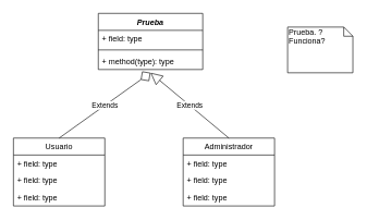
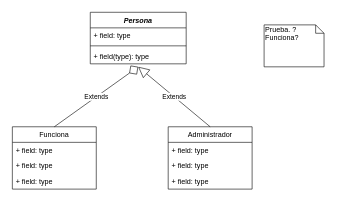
  <mxCell id="0" />
  <mxCell id="1" parent="0" />
- <mxCell id="2" value="Prueba" style="swimlane;fontStyle=3;align=center;verticalAlign=top;childLayout=stackLayout;horizontal=1;startSize=26;horizontalStack=0;resizeParent=1;resizeParentMax=0;resizeLast=0;collapsible=1;marginBottom=0;" vertex="1" parent="1"><mxGeometry x="150" y="20" width="160" height="86" as="geometry" /></mxCell>
+ <mxCell id="2" value="Persona" style="swimlane;fontStyle=3;align=center;verticalAlign=top;childLayout=stackLayout;horizontal=1;startSize=26;horizontalStack=0;resizeParent=1;resizeParentMax=0;resizeLast=0;collapsible=1;marginBottom=0;" vertex="1" parent="1"><mxGeometry x="150" y="20" width="160" height="86" as="geometry" /></mxCell>
  <mxCell id="3" value="+ field: type" style="text;strokeColor=none;fillColor=none;align=left;verticalAlign=top;spacingLeft=4;spacingRight=4;overflow=hidden;rotatable=0;points=[[0,0.5],[1,0.5]];portConstraint=eastwest;" vertex="1" parent="2"><mxGeometry y="26" width="160" height="26" as="geometry" /></mxCell>
  <mxCell id="4" value="" style="line;strokeWidth=1;fillColor=none;align=left;verticalAlign=middle;spacingTop=-1;spacingLeft=3;spacingRight=3;rotatable=0;labelPosition=right;points=[];portConstraint=eastwest;" vertex="1" parent="2"><mxGeometry y="52" width="160" height="8" as="geometry" /></mxCell>
- <mxCell id="5" value="+ method(type): type" style="text;strokeColor=none;fillColor=none;align=left;verticalAlign=top;spacingLeft=4;spacingRight=4;overflow=hidden;rotatable=0;points=[[0,0.5],[1,0.5]];portConstraint=eastwest;" vertex="1" parent="2"><mxGeometry y="60" width="160" height="26" as="geometry" /></mxCell>
- <mxCell id="6" value="Usuario" style="swimlane;fontStyle=0;childLayout=stackLayout;horizontal=1;startSize=26;fillColor=none;horizontalStack=0;resizeParent=1;resizeParentMax=0;resizeLast=0;collapsible=1;marginBottom=0;" vertex="1" parent="1"><mxGeometry x="20" y="211" width="140" height="104" as="geometry" /></mxCell>
+ <mxCell id="5" value="+ field(type): type" style="text;strokeColor=none;fillColor=none;align=left;verticalAlign=top;spacingLeft=4;spacingRight=4;overflow=hidden;rotatable=0;points=[[0,0.5],[1,0.5]];portConstraint=eastwest;" vertex="1" parent="2"><mxGeometry y="60" width="160" height="26" as="geometry" /></mxCell>
+ <mxCell id="6" value="Funciona" style="swimlane;fontStyle=0;childLayout=stackLayout;horizontal=1;startSize=26;fillColor=none;horizontalStack=0;resizeParent=1;resizeParentMax=0;resizeLast=0;collapsible=1;marginBottom=0;" vertex="1" parent="1"><mxGeometry x="20" y="211" width="140" height="104" as="geometry" /></mxCell>
  <mxCell id="7" value="+ field: type" style="text;strokeColor=none;fillColor=none;align=left;verticalAlign=top;spacingLeft=4;spacingRight=4;overflow=hidden;rotatable=0;points=[[0,0.5],[1,0.5]];portConstraint=eastwest;" vertex="1" parent="6"><mxGeometry y="26" width="140" height="26" as="geometry" /></mxCell>
  <mxCell id="8" value="+ field: type" style="text;strokeColor=none;fillColor=none;align=left;verticalAlign=top;spacingLeft=4;spacingRight=4;overflow=hidden;rotatable=0;points=[[0,0.5],[1,0.5]];portConstraint=eastwest;" vertex="1" parent="6"><mxGeometry y="52" width="140" height="26" as="geometry" /></mxCell>
  <mxCell id="9" value="+ field: type" style="text;strokeColor=none;fillColor=none;align=left;verticalAlign=top;spacingLeft=4;spacingRight=4;overflow=hidden;rotatable=0;points=[[0,0.5],[1,0.5]];portConstraint=eastwest;" vertex="1" parent="6"><mxGeometry y="78" width="140" height="26" as="geometry" /></mxCell>
  <mxCell id="10" value="Extends" style="endArrow=diamond;endSize=16;endFill=0;html=1;exitX=0.5;exitY=0;exitDx=0;exitDy=0;entryX=0.5;entryY=1.192;entryDx=0;entryDy=0;entryPerimeter=0;" edge="1" parent="1" source="6" target="5"><mxGeometry width="160" relative="1" as="geometry"><mxPoint x="20" y="331" as="sourcePoint" /><mxPoint x="232" y="201" as="targetPoint" /></mxGeometry></mxCell>
  <mxCell id="11" value="Administrador" style="swimlane;fontStyle=0;childLayout=stackLayout;horizontal=1;startSize=26;fillColor=none;horizontalStack=0;resizeParent=1;resizeParentMax=0;resizeLast=0;collapsible=1;marginBottom=0;" vertex="1" parent="1"><mxGeometry x="280" y="211" width="140" height="104" as="geometry" /></mxCell>
  <mxCell id="12" value="+ field: type" style="text;strokeColor=none;fillColor=none;align=left;verticalAlign=top;spacingLeft=4;spacingRight=4;overflow=hidden;rotatable=0;points=[[0,0.5],[1,0.5]];portConstraint=eastwest;" vertex="1" parent="11"><mxGeometry y="26" width="140" height="26" as="geometry" /></mxCell>
  <mxCell id="13" value="+ field: type" style="text;strokeColor=none;fillColor=none;align=left;verticalAlign=top;spacingLeft=4;spacingRight=4;overflow=hidden;rotatable=0;points=[[0,0.5],[1,0.5]];portConstraint=eastwest;" vertex="1" parent="11"><mxGeometry y="52" width="140" height="26" as="geometry" /></mxCell>
  <mxCell id="14" value="+ field: type" style="text;strokeColor=none;fillColor=none;align=left;verticalAlign=top;spacingLeft=4;spacingRight=4;overflow=hidden;rotatable=0;points=[[0,0.5],[1,0.5]];portConstraint=eastwest;" vertex="1" parent="11"><mxGeometry y="78" width="140" height="26" as="geometry" /></mxCell>
  <mxCell id="15" value="Extends" style="endArrow=block;endSize=16;endFill=0;html=1;exitX=0.5;exitY=0;exitDx=0;exitDy=0;" edge="1" parent="1" source="11"><mxGeometry width="160" relative="1" as="geometry"><mxPoint x="240" y="293" as="sourcePoint" /><mxPoint x="230" y="111" as="targetPoint" /></mxGeometry></mxCell>
  <mxCell id="16" value="Prueba. ?Funciona?" style="shape=note;whiteSpace=wrap;html=1;size=14;verticalAlign=top;align=left;spacingTop=-6;" vertex="1" parent="1"><mxGeometry x="440" y="41" width="100" height="70" as="geometry" /></mxCell>
